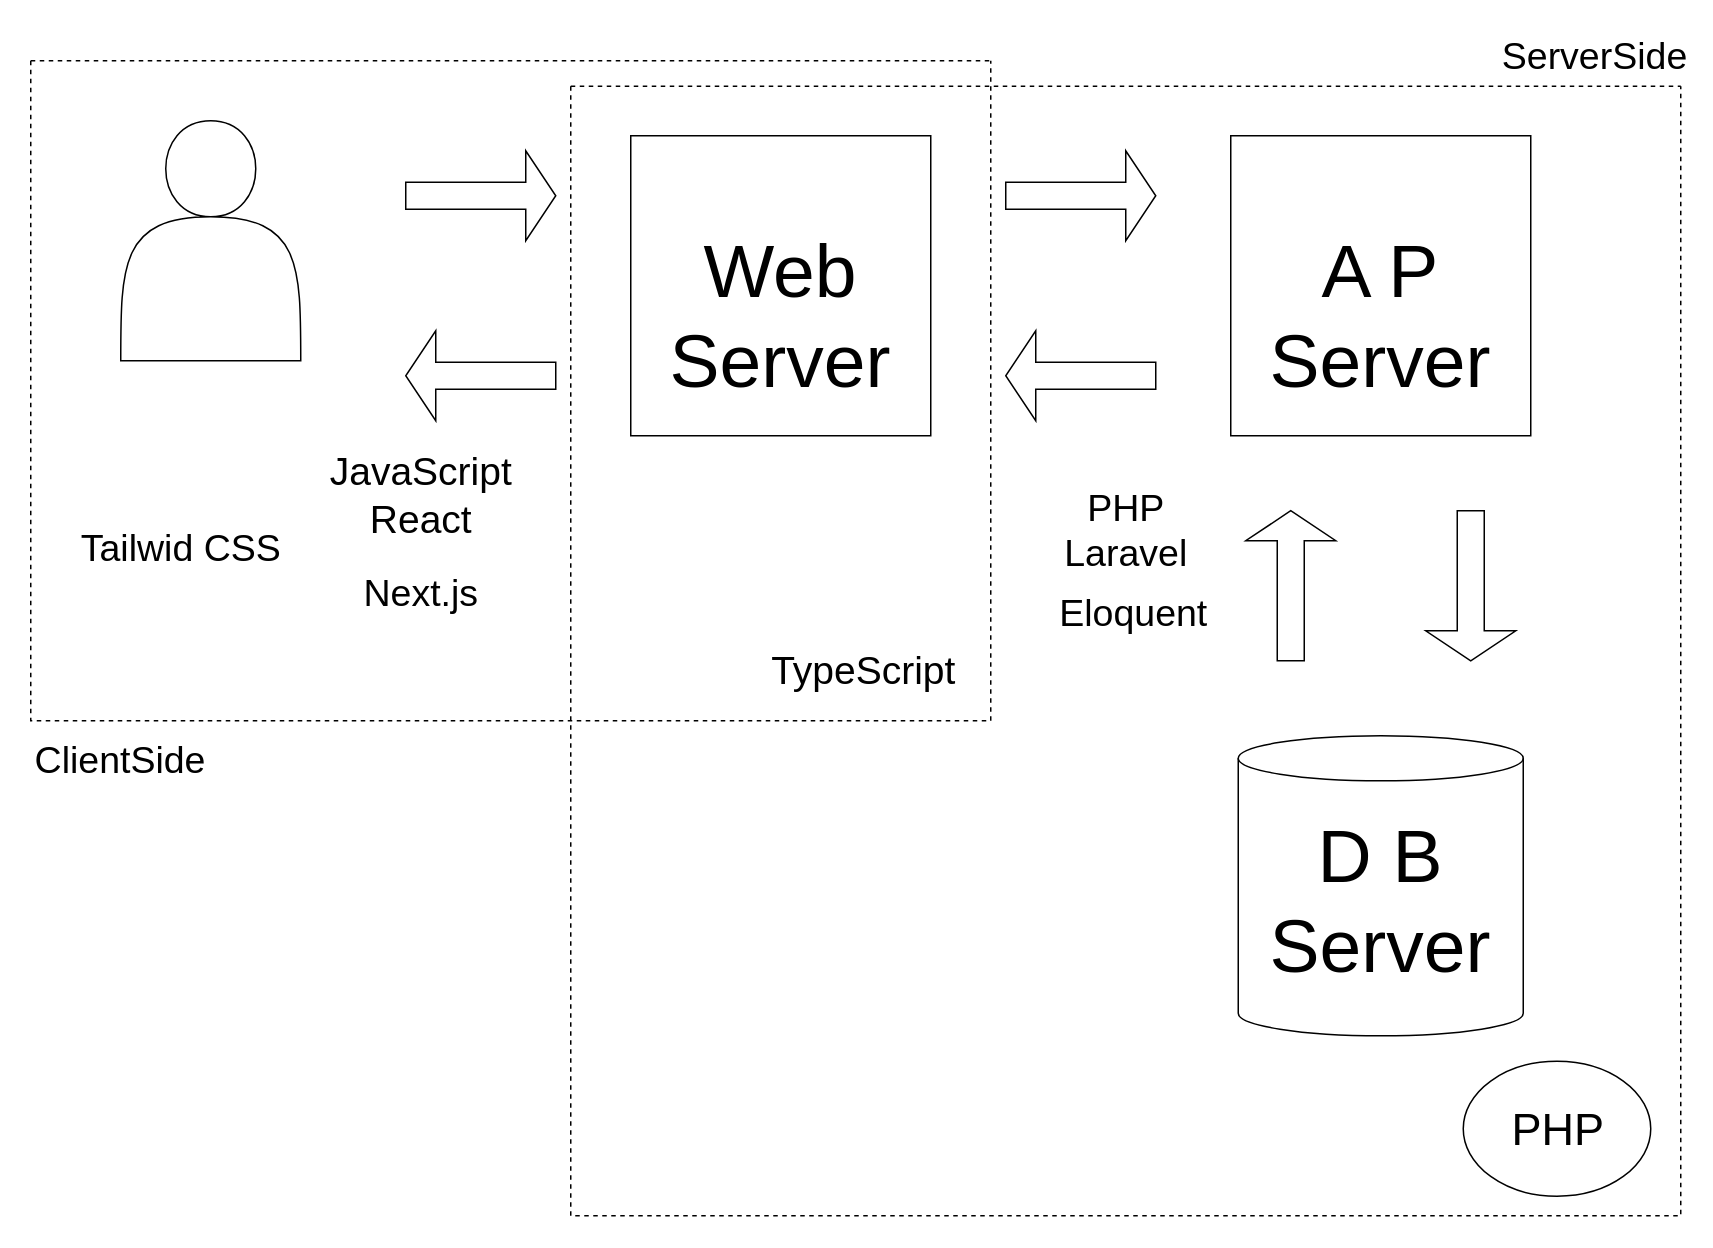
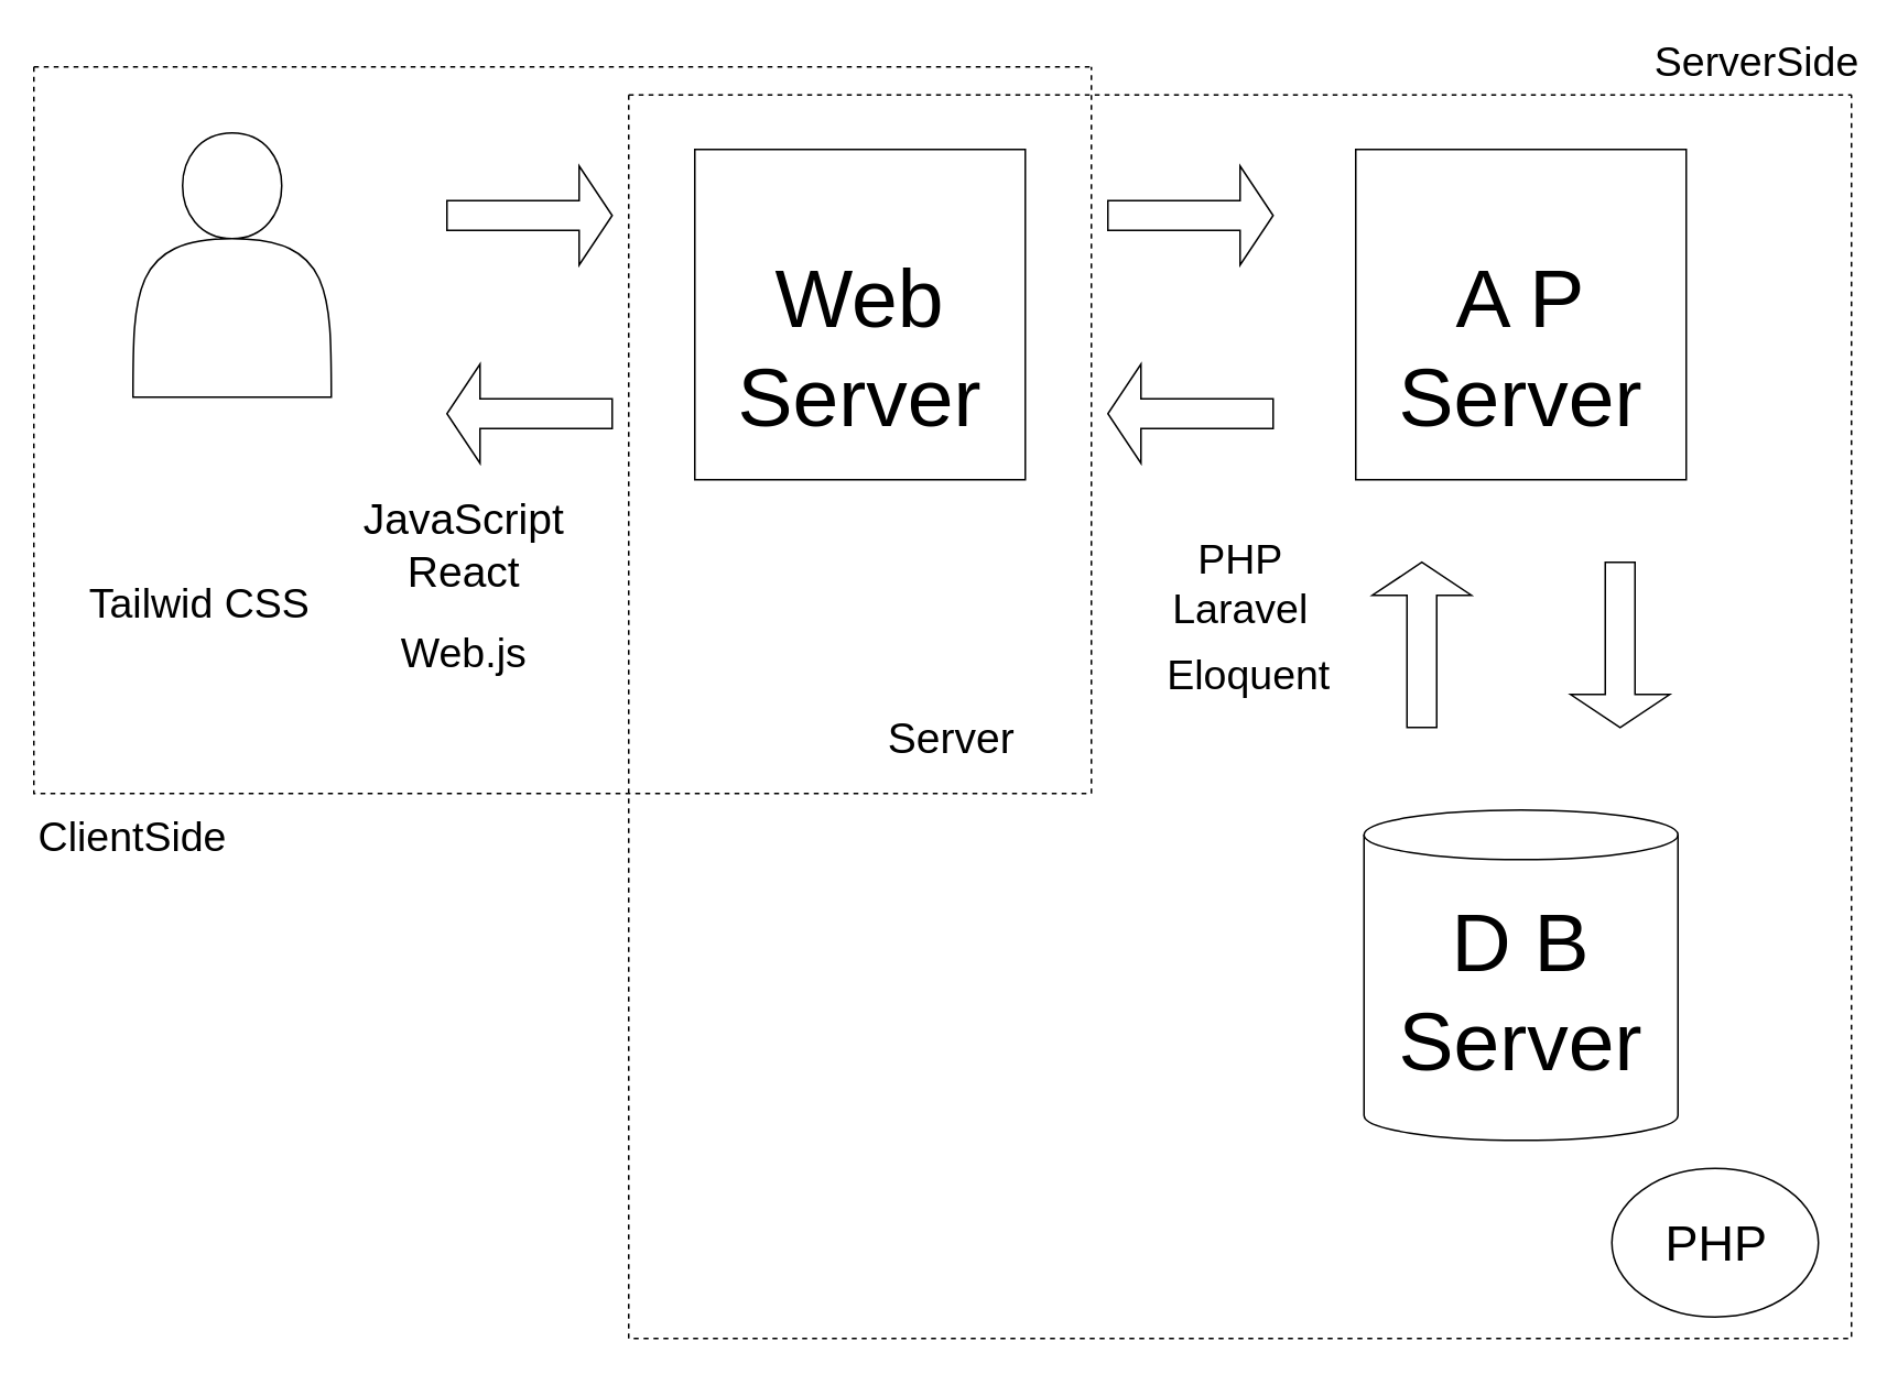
  <mxCell id="0" />
  <mxCell id="1" parent="0" />
  <mxCell id="2" value="" style="whiteSpace=wrap;html=1;aspect=fixed;" parent="1" vertex="1"><mxGeometry x="420" y="90" width="200" height="200" as="geometry" /></mxCell>
  <mxCell id="3" value="" style="whiteSpace=wrap;html=1;aspect=fixed;" parent="1" vertex="1"><mxGeometry x="820" y="90" width="200" height="200" as="geometry" /></mxCell>
  <mxCell id="4" value="" style="shape=cylinder3;whiteSpace=wrap;html=1;boundedLbl=1;backgroundOutline=1;size=15;" parent="1" vertex="1"><mxGeometry x="825" y="490" width="190" height="200" as="geometry" /></mxCell>
  <mxCell id="5" value="" style="swimlane;startSize=0;dashed=1;" parent="1" vertex="1"><mxGeometry x="20" y="40" width="640" height="440" as="geometry" /></mxCell>
  <mxCell id="6" value="" style="shape=actor;whiteSpace=wrap;html=1;" parent="5" vertex="1"><mxGeometry x="60" y="40" width="120" height="160" as="geometry" /></mxCell>
  <mxCell id="7" value="&lt;span style=&quot;font-size: 26px;&quot;&gt;JavaScript&lt;/span&gt;&lt;br style=&quot;font-size: 26px;&quot;&gt;&lt;span style=&quot;font-size: 26px;&quot;&gt;React&lt;/span&gt;" style="text;html=1;align=center;verticalAlign=middle;resizable=0;points=[];autosize=1;strokeColor=none;fillColor=none;fontSize=25;" parent="5" vertex="1"><mxGeometry x="190" y="250" width="140" height="80" as="geometry" /></mxCell>
- <mxCell id="8" value="Next.js" style="text;html=1;align=center;verticalAlign=middle;resizable=0;points=[];autosize=1;strokeColor=none;fillColor=none;fontSize=25;" parent="5" vertex="1"><mxGeometry x="210" y="334" width="100" height="40" as="geometry" /></mxCell>
+ <mxCell id="8" value="Web.js" style="text;html=1;align=center;verticalAlign=middle;resizable=0;points=[];autosize=1;strokeColor=none;fillColor=none;fontSize=25;" parent="5" vertex="1"><mxGeometry x="210" y="334" width="100" height="40" as="geometry" /></mxCell>
  <mxCell id="9" value="Tailwid CSS" style="text;html=1;align=center;verticalAlign=middle;resizable=0;points=[];autosize=1;strokeColor=none;fillColor=none;fontSize=25;" parent="5" vertex="1"><mxGeometry x="20" y="304" width="160" height="40" as="geometry" /></mxCell>
  <mxCell id="10" value="" style="swimlane;startSize=0;dashed=1;" parent="1" vertex="1"><mxGeometry x="380" y="57" width="740" height="753" as="geometry" /></mxCell>
  <mxCell id="11" value="Web Server" style="text;html=1;strokeColor=none;fillColor=none;align=center;verticalAlign=middle;whiteSpace=wrap;rounded=0;fontSize=50;" parent="10" vertex="1"><mxGeometry x="85" y="120" width="110" height="65" as="geometry" /></mxCell>
  <mxCell id="12" value="A P Server" style="text;html=1;strokeColor=none;fillColor=none;align=center;verticalAlign=middle;whiteSpace=wrap;rounded=0;fontSize=50;" parent="10" vertex="1"><mxGeometry x="485" y="120" width="110" height="65" as="geometry" /></mxCell>
  <mxCell id="13" value="D B Server" style="text;html=1;strokeColor=none;fillColor=none;align=center;verticalAlign=middle;whiteSpace=wrap;rounded=0;fontSize=50;" parent="10" vertex="1"><mxGeometry x="485" y="510" width="110" height="65" as="geometry" /></mxCell>
  <mxCell id="14" value="" style="ellipse;whiteSpace=wrap;html=1;fontSize=30;" parent="10" vertex="1"><mxGeometry x="595" y="650" width="125" height="90" as="geometry" /></mxCell>
  <mxCell id="15" value="PHP" style="text;html=1;align=center;verticalAlign=middle;resizable=0;points=[];autosize=1;strokeColor=none;fillColor=none;fontSize=30;" parent="10" vertex="1"><mxGeometry x="602.5" y="670" width="110" height="50" as="geometry" /></mxCell>
- <mxCell id="16" value="TypeScript" style="text;html=1;align=center;verticalAlign=middle;resizable=0;points=[];autosize=1;strokeColor=none;fillColor=none;fontSize=26;" parent="10" vertex="1"><mxGeometry x="120" y="370" width="150" height="40" as="geometry" /></mxCell>
+ <mxCell id="16" value="Server" style="text;html=1;align=center;verticalAlign=middle;resizable=0;points=[];autosize=1;strokeColor=none;fillColor=none;fontSize=26;" parent="10" vertex="1"><mxGeometry x="120" y="370" width="150" height="40" as="geometry" /></mxCell>
  <mxCell id="17" value="PHP&lt;br&gt;Laravel" style="text;html=1;align=center;verticalAlign=middle;resizable=0;points=[];autosize=1;strokeColor=none;fillColor=none;fontSize=25;" parent="10" vertex="1"><mxGeometry x="315" y="260" width="110" height="70" as="geometry" /></mxCell>
  <mxCell id="18" value="Eloquent" style="text;html=1;align=center;verticalAlign=middle;resizable=0;points=[];autosize=1;strokeColor=none;fillColor=none;fontSize=25;" parent="10" vertex="1"><mxGeometry x="315" y="330" width="120" height="40" as="geometry" /></mxCell>
  <mxCell id="19" value="" style="shape=singleArrow;whiteSpace=wrap;html=1;" parent="1" vertex="1"><mxGeometry x="270" y="100" width="100" height="60" as="geometry" /></mxCell>
  <mxCell id="20" value="" style="shape=singleArrow;direction=west;whiteSpace=wrap;html=1;" parent="1" vertex="1"><mxGeometry x="270" y="220" width="100" height="60" as="geometry" /></mxCell>
  <mxCell id="21" value="" style="shape=singleArrow;whiteSpace=wrap;html=1;" parent="1" vertex="1"><mxGeometry x="670" y="100" width="100" height="60" as="geometry" /></mxCell>
  <mxCell id="22" value="" style="shape=singleArrow;direction=west;whiteSpace=wrap;html=1;" parent="1" vertex="1"><mxGeometry x="670" y="220" width="100" height="60" as="geometry" /></mxCell>
  <mxCell id="23" value="" style="shape=singleArrow;direction=north;whiteSpace=wrap;html=1;" parent="1" vertex="1"><mxGeometry x="830" y="340" width="60" height="100" as="geometry" /></mxCell>
  <mxCell id="24" value="" style="shape=singleArrow;direction=south;whiteSpace=wrap;html=1;" parent="1" vertex="1"><mxGeometry x="950" y="340" width="60" height="100" as="geometry" /></mxCell>
  <mxCell id="25" value="&lt;font style=&quot;font-size: 25px;&quot;&gt;ServerSide&lt;/font&gt;" style="text;html=1;strokeColor=none;fillColor=none;align=center;verticalAlign=middle;whiteSpace=wrap;rounded=0;fontSize=30;" parent="1" vertex="1"><mxGeometry x="1032.5" y="20" width="60" height="30" as="geometry" /></mxCell>
  <mxCell id="26" value="ClientSide" style="text;html=1;strokeColor=none;fillColor=none;align=center;verticalAlign=middle;whiteSpace=wrap;rounded=0;fontSize=25;fontStyle=0;labelBorderColor=none;" parent="1" vertex="1"><mxGeometry x="50" y="490" width="60" height="30" as="geometry" /></mxCell>
